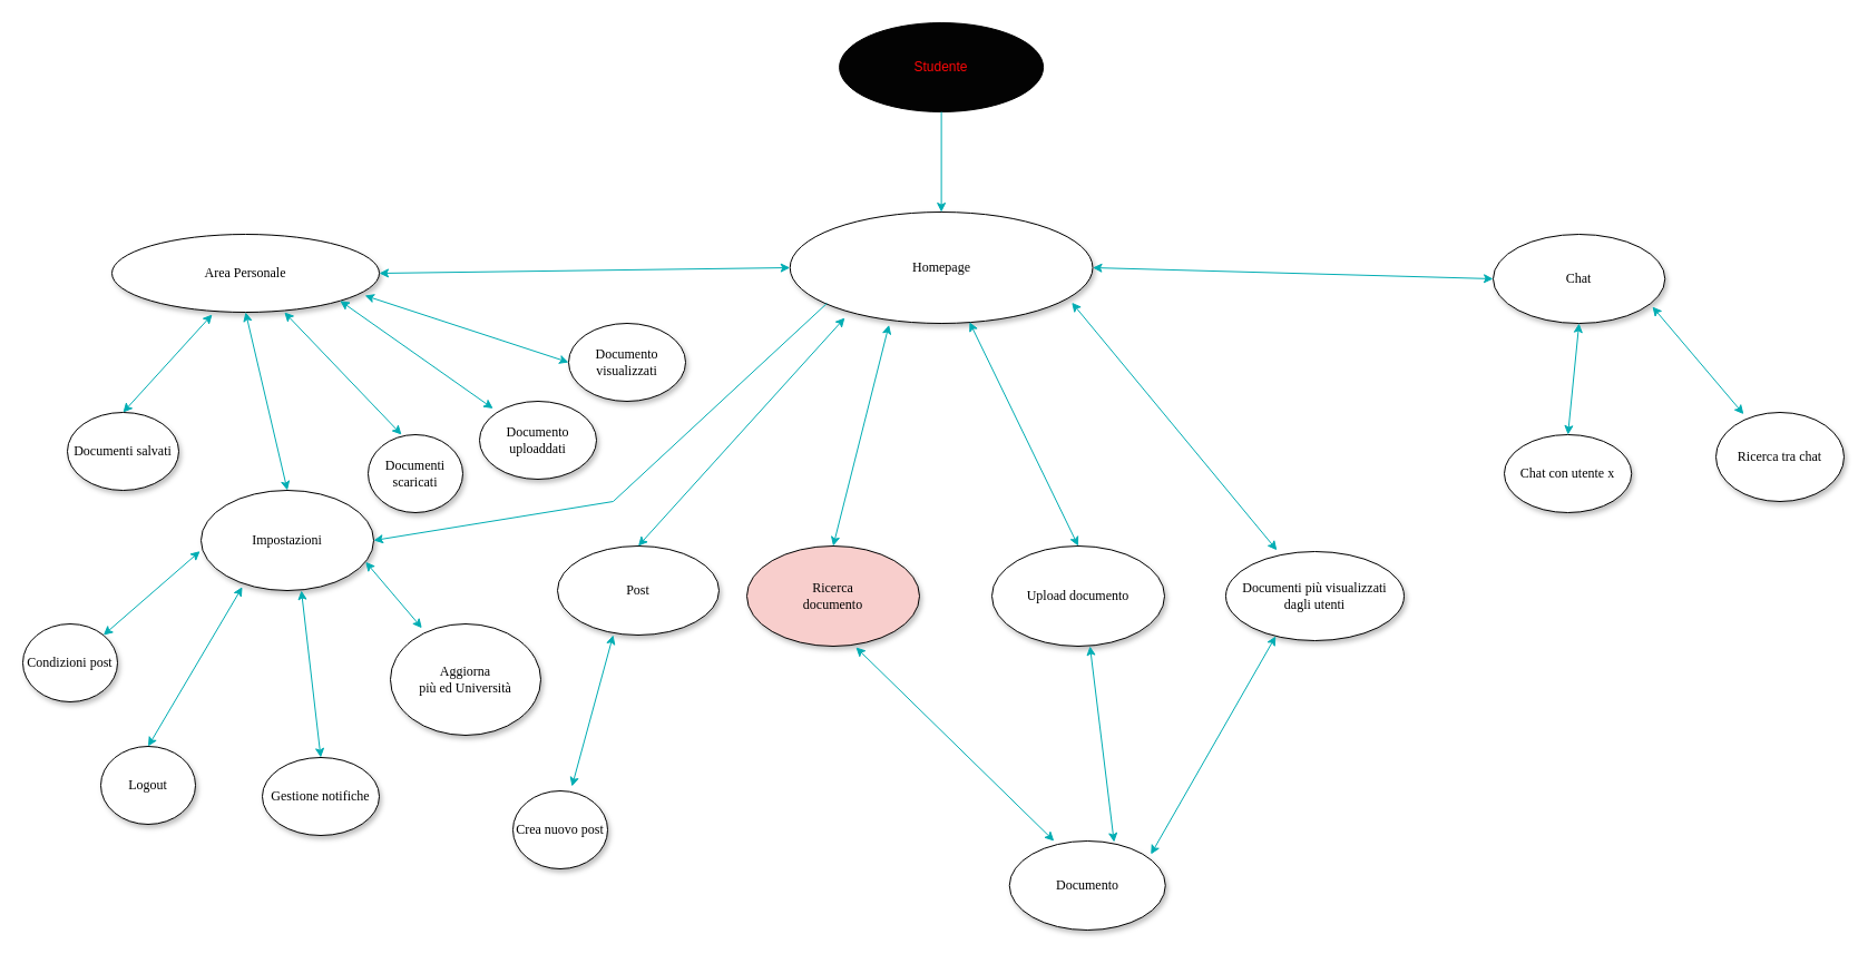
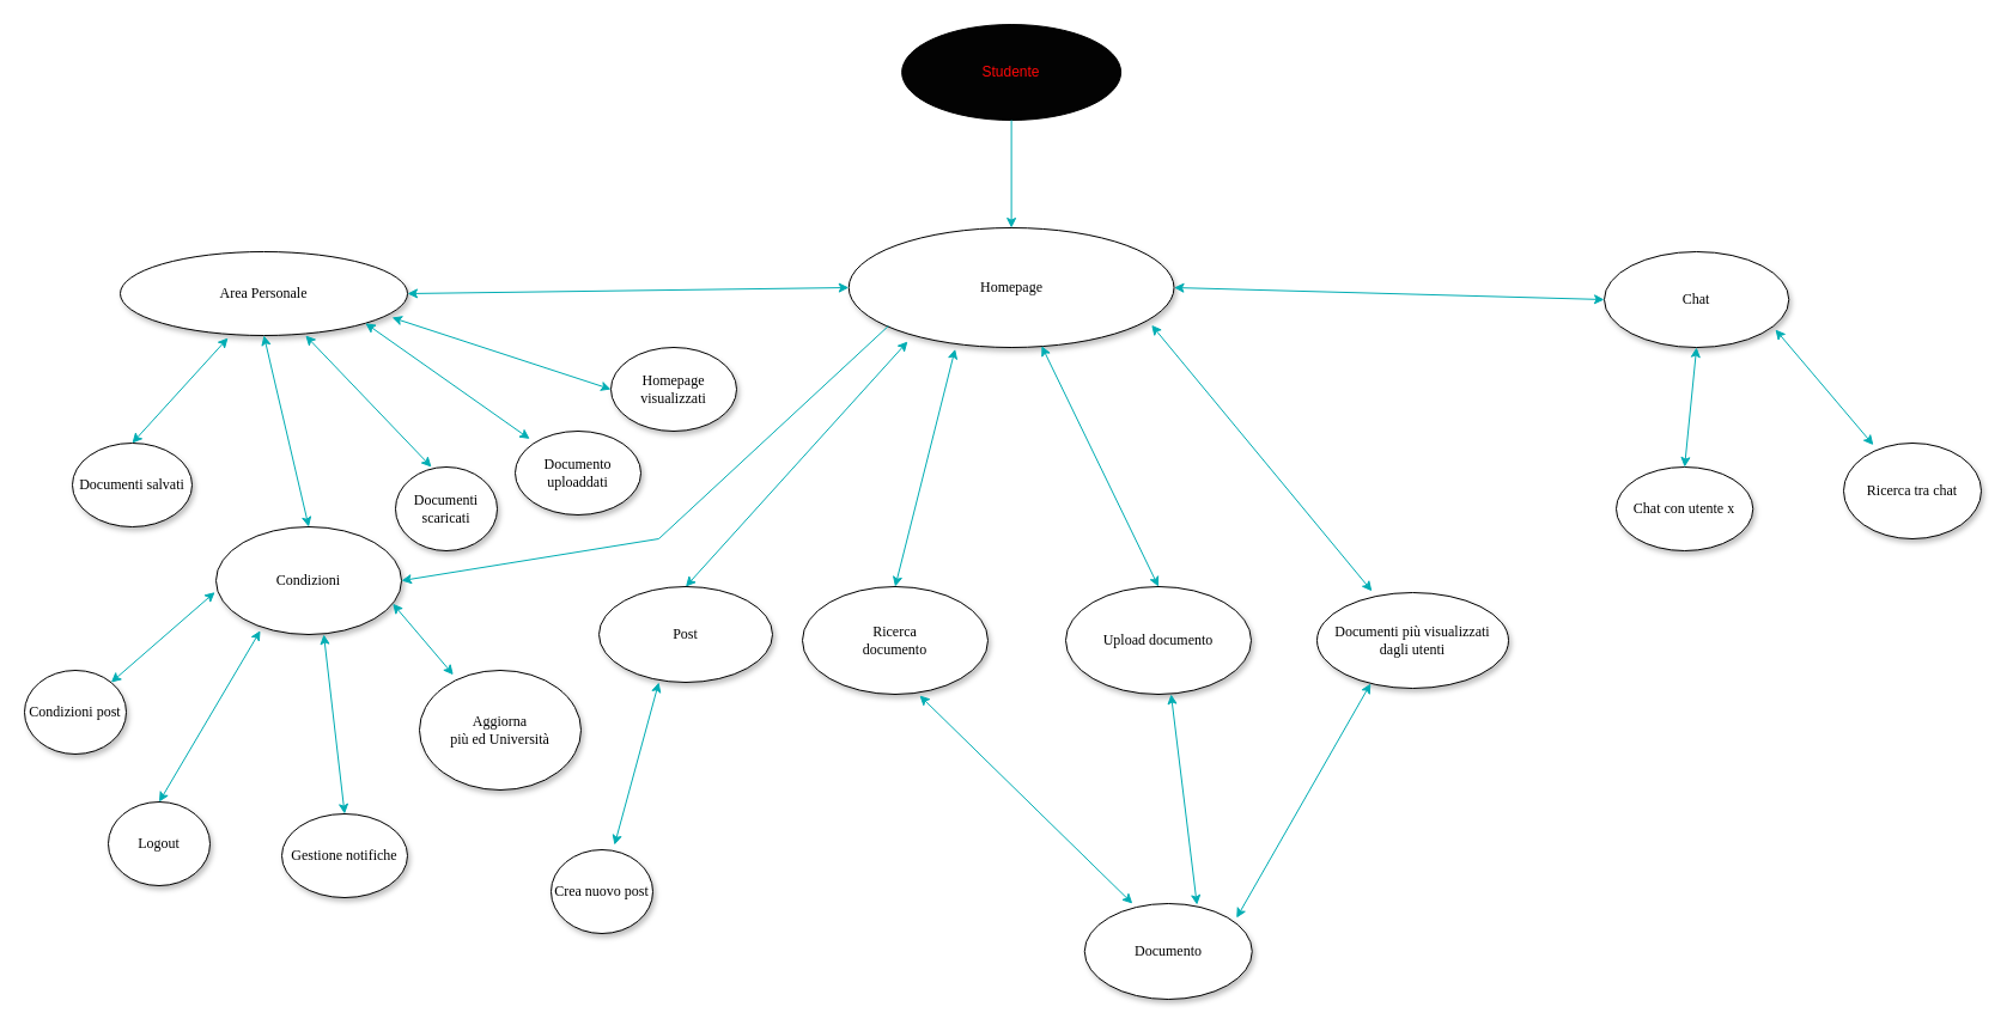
  <mxCell id="0" />
  <mxCell id="1" parent="0" />
  <mxCell id="2" value="Homepage" style="ellipse;whiteSpace=wrap;html=1;rounded=0;shadow=1;comic=0;labelBackgroundColor=none;strokeWidth=1;fontFamily=Verdana;fontSize=12;align=center;" vertex="1" parent="1"><mxGeometry x="708.74" y="190" width="271.75" height="100" as="geometry" /></mxCell>
  <mxCell id="3" value="Post" style="ellipse;whiteSpace=wrap;html=1;rounded=0;shadow=1;comic=0;labelBackgroundColor=none;strokeWidth=1;fontFamily=Verdana;fontSize=12;align=center;" vertex="1" parent="1"><mxGeometry x="500" y="490" width="145" height="80" as="geometry" /></mxCell>
  <mxCell id="4" value="Area Personale" style="ellipse;whiteSpace=wrap;html=1;rounded=0;shadow=1;comic=0;labelBackgroundColor=none;strokeWidth=1;fontFamily=Verdana;fontSize=12;align=center;" vertex="1" parent="1"><mxGeometry x="100" y="210" width="240" height="70" as="geometry" /></mxCell>
  <mxCell id="5" value="Studente" style="ellipse;whiteSpace=wrap;html=1;gradientColor=none;fillColor=#030303;fontColor=#FF0808;" vertex="1" parent="1"><mxGeometry x="753.12" y="20" width="183" height="80" as="geometry" /></mxCell>
  <mxCell id="6" value="" style="endArrow=classic;startArrow=classic;html=1;rounded=0;shadow=0;strokeColor=#00ADB3;sourcePerimeterSpacing=5;targetPerimeterSpacing=5;jumpStyle=gap;exitX=1;exitY=0.5;exitDx=0;exitDy=0;entryX=0;entryY=0.5;entryDx=0;entryDy=0;" edge="1" parent="1" source="4" target="2"><mxGeometry width="50" height="50" relative="1" as="geometry"><mxPoint x="572.5" y="275" as="sourcePoint" /><mxPoint x="877.5" y="470" as="targetPoint" /></mxGeometry></mxCell>
  <mxCell id="7" value="" style="endArrow=classic;startArrow=classic;html=1;rounded=0;shadow=0;strokeColor=#00ADB3;sourcePerimeterSpacing=5;targetPerimeterSpacing=5;jumpStyle=gap;exitX=0.5;exitY=0;exitDx=0;exitDy=0;entryX=0.181;entryY=0.95;entryDx=0;entryDy=0;entryPerimeter=0;" edge="1" parent="1" source="3" target="2"><mxGeometry width="50" height="50" relative="1" as="geometry"><mxPoint x="512.5" y="355" as="sourcePoint" /><mxPoint x="797.5" y="330" as="targetPoint" /></mxGeometry></mxCell>
- <mxCell id="8" value="&lt;div&gt;Ricerca&lt;/div&gt;&lt;div&gt;documento&lt;br&gt;&lt;/div&gt;" style="ellipse;whiteSpace=wrap;html=1;rounded=0;shadow=1;comic=0;labelBackgroundColor=none;strokeWidth=1;fontFamily=Verdana;fontSize=12;align=center;fillColor=#f8cecc;" vertex="1" parent="1"><mxGeometry x="670" y="490" width="155" height="90" as="geometry" /></mxCell>
+ <mxCell id="8" value="&lt;div&gt;Ricerca&lt;/div&gt;&lt;div&gt;documento&lt;br&gt;&lt;/div&gt;" style="ellipse;whiteSpace=wrap;html=1;rounded=0;shadow=1;comic=0;labelBackgroundColor=none;strokeWidth=1;fontFamily=Verdana;fontSize=12;align=center;" vertex="1" parent="1"><mxGeometry x="670" y="490" width="155" height="90" as="geometry" /></mxCell>
  <mxCell id="9" value="" style="endArrow=classic;startArrow=classic;html=1;rounded=0;shadow=0;strokeColor=#00ADB3;sourcePerimeterSpacing=5;targetPerimeterSpacing=5;jumpStyle=gap;exitX=0.5;exitY=0;exitDx=0;exitDy=0;entryX=0.327;entryY=1.013;entryDx=0;entryDy=0;entryPerimeter=0;" edge="1" parent="1" source="8" target="2"><mxGeometry width="50" height="50" relative="1" as="geometry"><mxPoint x="760" y="430" as="sourcePoint" /><mxPoint x="813.49" y="343" as="targetPoint" /></mxGeometry></mxCell>
  <mxCell id="10" value="Logout" style="ellipse;whiteSpace=wrap;html=1;rounded=0;shadow=1;comic=0;labelBackgroundColor=none;strokeWidth=1;fontFamily=Verdana;fontSize=12;align=center;" vertex="1" parent="1"><mxGeometry x="90" y="670" width="85" height="70" as="geometry" /></mxCell>
  <mxCell id="11" value="" style="endArrow=classic;html=1;rounded=0;shadow=0;strokeColor=#00ADB3;fontColor=#FF0808;sourcePerimeterSpacing=5;targetPerimeterSpacing=5;jumpStyle=gap;entryX=0.5;entryY=0;entryDx=0;entryDy=0;exitX=0.5;exitY=1;exitDx=0;exitDy=0;" edge="1" parent="1" source="5" target="2"><mxGeometry width="50" height="50" relative="1" as="geometry"><mxPoint x="744.5" y="230" as="sourcePoint" /><mxPoint x="814.5" y="200" as="targetPoint" /></mxGeometry></mxCell>
  <mxCell id="12" value="" style="endArrow=classic;startArrow=classic;html=1;rounded=0;shadow=0;strokeColor=#00ADB3;sourcePerimeterSpacing=5;targetPerimeterSpacing=5;jumpStyle=gap;exitX=0.239;exitY=0.964;exitDx=0;exitDy=0;entryX=0.5;entryY=0;entryDx=0;entryDy=0;exitPerimeter=0;" edge="1" parent="1" source="13" target="10"><mxGeometry width="50" height="50" relative="1" as="geometry"><mxPoint x="282.18" y="460" as="sourcePoint" /><mxPoint x="7.18" y="570" as="targetPoint" /></mxGeometry></mxCell>
- <mxCell id="13" value="Impostazioni" style="ellipse;whiteSpace=wrap;html=1;rounded=0;shadow=1;comic=0;labelBackgroundColor=none;strokeWidth=1;fontFamily=Verdana;fontSize=12;align=center;" vertex="1" parent="1"><mxGeometry x="180" y="440" width="155" height="90" as="geometry" /></mxCell>
+ <mxCell id="13" value="Condizioni" style="ellipse;whiteSpace=wrap;html=1;rounded=0;shadow=1;comic=0;labelBackgroundColor=none;strokeWidth=1;fontFamily=Verdana;fontSize=12;align=center;" vertex="1" parent="1"><mxGeometry x="180" y="440" width="155" height="90" as="geometry" /></mxCell>
  <mxCell id="14" value="" style="endArrow=classic;startArrow=classic;html=1;rounded=0;shadow=0;strokeColor=#00ADB3;sourcePerimeterSpacing=5;targetPerimeterSpacing=5;jumpStyle=gap;entryX=0.5;entryY=0;entryDx=0;entryDy=0;exitX=0.5;exitY=1;exitDx=0;exitDy=0;" edge="1" parent="1" source="4" target="13"><mxGeometry width="50" height="50" relative="1" as="geometry"><mxPoint x="508.64" y="301.65" as="sourcePoint" /><mxPoint x="230" y="500" as="targetPoint" /></mxGeometry></mxCell>
  <mxCell id="15" value="Chat" style="ellipse;whiteSpace=wrap;html=1;rounded=0;shadow=1;comic=0;labelBackgroundColor=none;strokeWidth=1;fontFamily=Verdana;fontSize=12;align=center;" vertex="1" parent="1"><mxGeometry x="1340" y="210" width="154.25" height="80" as="geometry" /></mxCell>
  <mxCell id="16" value="Crea nuovo post" style="ellipse;whiteSpace=wrap;html=1;rounded=0;shadow=1;comic=0;labelBackgroundColor=none;strokeWidth=1;fontFamily=Verdana;fontSize=12;align=center;" vertex="1" parent="1"><mxGeometry x="460" y="710" width="85" height="70" as="geometry" /></mxCell>
  <mxCell id="17" value="Condizioni post" style="ellipse;whiteSpace=wrap;html=1;rounded=0;shadow=1;comic=0;labelBackgroundColor=none;strokeWidth=1;fontFamily=Verdana;fontSize=12;align=center;" vertex="1" parent="1"><mxGeometry y="560" width="85" height="70" as="geometry" x="20" /></mxCell>
  <mxCell id="18" value="" style="endArrow=classic;startArrow=classic;html=1;rounded=0;shadow=0;strokeColor=#00ADB3;sourcePerimeterSpacing=5;targetPerimeterSpacing=5;jumpStyle=gap;exitX=-0.006;exitY=0.607;exitDx=0;exitDy=0;exitPerimeter=0;entryX=1;entryY=0;entryDx=0;entryDy=0;" edge="1" parent="1" source="13" target="17"><mxGeometry width="50" height="50" relative="1" as="geometry"><mxPoint x="206.63" y="455.85" as="sourcePoint" /><mxPoint x="79.995" y="632.52" as="targetPoint" /></mxGeometry></mxCell>
  <mxCell id="19" value="Documenti salvati" style="ellipse;whiteSpace=wrap;html=1;rounded=0;shadow=1;comic=0;labelBackgroundColor=none;strokeWidth=1;fontFamily=Verdana;fontSize=12;align=center;" vertex="1" parent="1"><mxGeometry x="60" y="370" width="100" height="70" as="geometry" /></mxCell>
  <mxCell id="20" value="" style="endArrow=classic;startArrow=classic;html=1;rounded=0;shadow=0;strokeColor=#00ADB3;sourcePerimeterSpacing=5;targetPerimeterSpacing=5;jumpStyle=gap;entryX=0.5;entryY=0;entryDx=0;entryDy=0;exitX=0.375;exitY=1.029;exitDx=0;exitDy=0;exitPerimeter=0;" edge="1" parent="1" source="4" target="19"><mxGeometry width="50" height="50" relative="1" as="geometry"><mxPoint x="227.514" y="280.148" as="sourcePoint" /><mxPoint x="137.552" y="330.251" as="targetPoint" /></mxGeometry></mxCell>
  <mxCell id="21" value="" style="endArrow=classic;startArrow=classic;html=1;rounded=0;shadow=0;strokeColor=#00ADB3;sourcePerimeterSpacing=5;targetPerimeterSpacing=5;jumpStyle=gap;entryX=0.345;entryY=1;entryDx=0;entryDy=0;entryPerimeter=0;" edge="1" parent="1" source="16" target="3"><mxGeometry width="50" height="50" relative="1" as="geometry"><mxPoint x="611.17" y="630.84" as="sourcePoint" /><mxPoint x="670" y="580" as="targetPoint" /></mxGeometry></mxCell>
  <mxCell id="22" value="" style="endArrow=classic;startArrow=classic;html=1;rounded=0;shadow=0;strokeColor=#00ADB3;sourcePerimeterSpacing=5;targetPerimeterSpacing=5;jumpStyle=gap;entryX=1;entryY=0.5;entryDx=0;entryDy=0;exitX=0;exitY=0.5;exitDx=0;exitDy=0;" edge="1" parent="1" source="15" target="2"><mxGeometry width="50" height="50" relative="1" as="geometry"><mxPoint x="1040" y="250" as="sourcePoint" /><mxPoint x="908.998" y="278.368" as="targetPoint" /></mxGeometry></mxCell>
  <mxCell id="23" value="Ricerca tra chat" style="ellipse;whiteSpace=wrap;html=1;rounded=0;shadow=1;comic=0;labelBackgroundColor=none;strokeWidth=1;fontFamily=Verdana;fontSize=12;align=center;" vertex="1" parent="1"><mxGeometry x="1540" y="370" width="115" height="80" as="geometry" /></mxCell>
  <mxCell id="24" value="" style="endArrow=classic;startArrow=classic;html=1;rounded=0;shadow=0;strokeColor=#00ADB3;sourcePerimeterSpacing=5;targetPerimeterSpacing=5;jumpStyle=gap;entryX=0.927;entryY=0.813;entryDx=0;entryDy=0;entryPerimeter=0;" edge="1" parent="1" source="23" target="15"><mxGeometry width="50" height="50" relative="1" as="geometry"><mxPoint x="1110" y="270" as="sourcePoint" /><mxPoint x="931.75" y="250" as="targetPoint" /></mxGeometry></mxCell>
  <mxCell id="25" value="Gestione notifiche" style="ellipse;whiteSpace=wrap;html=1;rounded=0;shadow=1;comic=0;labelBackgroundColor=none;strokeWidth=1;fontFamily=Verdana;fontSize=12;align=center;" vertex="1" parent="1"><mxGeometry x="235" y="680" width="105" height="70" as="geometry" /></mxCell>
  <mxCell id="26" value="" style="endArrow=classic;startArrow=classic;html=1;rounded=0;shadow=0;strokeColor=#00ADB3;sourcePerimeterSpacing=5;targetPerimeterSpacing=5;jumpStyle=gap;exitX=0.581;exitY=1;exitDx=0;exitDy=0;entryX=0.5;entryY=0;entryDx=0;entryDy=0;exitPerimeter=0;" edge="1" parent="1" source="13" target="25"><mxGeometry width="50" height="50" relative="1" as="geometry"><mxPoint x="197.495" y="637.48" as="sourcePoint" /><mxPoint x="159.68" y="710" as="targetPoint" /></mxGeometry></mxCell>
  <mxCell id="27" value="Documenti scaricati" style="ellipse;whiteSpace=wrap;html=1;rounded=0;shadow=1;comic=0;labelBackgroundColor=none;strokeWidth=1;fontFamily=Verdana;fontSize=12;align=center;" vertex="1" parent="1"><mxGeometry x="330" y="390" width="85" height="70" as="geometry" /></mxCell>
  <mxCell id="28" value="" style="endArrow=classic;startArrow=classic;html=1;rounded=0;shadow=0;strokeColor=#00ADB3;sourcePerimeterSpacing=5;targetPerimeterSpacing=5;jumpStyle=gap;entryX=0.353;entryY=0;entryDx=0;entryDy=0;exitX=0.645;exitY=1;exitDx=0;exitDy=0;exitPerimeter=0;entryPerimeter=0;" edge="1" parent="1" source="4" target="27"><mxGeometry width="50" height="50" relative="1" as="geometry"><mxPoint x="272.5" y="280" as="sourcePoint" /><mxPoint x="257.5" y="350" as="targetPoint" /></mxGeometry></mxCell>
  <mxCell id="29" value="Chat con utente x" style="ellipse;whiteSpace=wrap;html=1;rounded=0;shadow=1;comic=0;labelBackgroundColor=none;strokeWidth=1;fontFamily=Verdana;fontSize=12;align=center;" vertex="1" parent="1"><mxGeometry x="1350" y="390" width="114.25" height="70" as="geometry" /></mxCell>
  <mxCell id="30" value="" style="endArrow=classic;startArrow=classic;html=1;rounded=0;shadow=0;strokeColor=#00ADB3;sourcePerimeterSpacing=5;targetPerimeterSpacing=5;jumpStyle=gap;entryX=0.5;entryY=1;entryDx=0;entryDy=0;exitX=0.5;exitY=0;exitDx=0;exitDy=0;" edge="1" parent="1" source="29" target="15"><mxGeometry width="50" height="50" relative="1" as="geometry"><mxPoint x="1356.578" y="358.828" as="sourcePoint" /><mxPoint x="1275.379" y="300" as="targetPoint" /></mxGeometry></mxCell>
  <mxCell id="31" value="&lt;div&gt;Documenti più visualizzati&lt;/div&gt;&lt;div&gt;dagli utenti&lt;br&gt;&lt;/div&gt;" style="ellipse;whiteSpace=wrap;html=1;rounded=0;shadow=1;comic=0;labelBackgroundColor=none;strokeWidth=1;fontFamily=Verdana;fontSize=12;align=center;" vertex="1" parent="1"><mxGeometry x="1100" y="495" width="160" height="80" as="geometry" /></mxCell>
  <mxCell id="32" value="" style="endArrow=classic;startArrow=classic;html=1;rounded=0;shadow=0;strokeColor=#00ADB3;sourcePerimeterSpacing=5;targetPerimeterSpacing=5;jumpStyle=gap;entryX=0.931;entryY=0.813;entryDx=0;entryDy=0;entryPerimeter=0;" edge="1" parent="1" source="31" target="2"><mxGeometry width="50" height="50" relative="1" as="geometry"><mxPoint x="961.507" y="421.716" as="sourcePoint" /><mxPoint x="898.741" y="285.04" as="targetPoint" /></mxGeometry></mxCell>
  <mxCell id="33" value="Upload documento" style="ellipse;whiteSpace=wrap;html=1;rounded=0;shadow=1;comic=0;labelBackgroundColor=none;strokeWidth=1;fontFamily=Verdana;fontSize=12;align=center;" vertex="1" parent="1"><mxGeometry x="890" y="490" width="155" height="90" as="geometry" /></mxCell>
  <mxCell id="34" value="" style="endArrow=classic;startArrow=classic;html=1;rounded=0;shadow=0;strokeColor=#00ADB3;sourcePerimeterSpacing=5;targetPerimeterSpacing=5;jumpStyle=gap;exitX=0.5;exitY=0;exitDx=0;exitDy=0;entryX=0.593;entryY=0.988;entryDx=0;entryDy=0;entryPerimeter=0;" edge="1" parent="1" source="33" target="2"><mxGeometry width="50" height="50" relative="1" as="geometry"><mxPoint x="757.5" y="500" as="sourcePoint" /><mxPoint x="827.94" y="291.04" as="targetPoint" /></mxGeometry></mxCell>
  <mxCell id="35" value="Aggiorna&lt;br&gt;più ed Università" style="ellipse;whiteSpace=wrap;html=1;rounded=0;shadow=1;comic=0;labelBackgroundColor=none;strokeWidth=1;fontFamily=Verdana;fontSize=12;align=center;" vertex="1" parent="1"><mxGeometry x="350" y="560" width="135" height="100" as="geometry" /></mxCell>
  <mxCell id="36" value="" style="endArrow=classic;startArrow=classic;html=1;rounded=0;shadow=0;strokeColor=#00ADB3;sourcePerimeterSpacing=5;targetPerimeterSpacing=5;jumpStyle=gap;exitX=0.953;exitY=0.714;exitDx=0;exitDy=0;exitPerimeter=0;" edge="1" parent="1" source="13" target="35"><mxGeometry width="50" height="50" relative="1" as="geometry"><mxPoint x="261.965" y="591.68" as="sourcePoint" /><mxPoint x="300.345" y="692.52" as="targetPoint" /></mxGeometry></mxCell>
  <mxCell id="37" value="" style="endArrow=classic;startArrow=classic;html=1;rounded=0;shadow=0;strokeColor=#00ADB3;sourcePerimeterSpacing=5;targetPerimeterSpacing=5;jumpStyle=gap;exitX=0.286;exitY=0;exitDx=0;exitDy=0;entryX=0.632;entryY=1.011;entryDx=0;entryDy=0;exitPerimeter=0;entryPerimeter=0;" edge="1" parent="1" target="8"><mxGeometry width="50" height="50" relative="1" as="geometry"><mxPoint x="945.79" y="755" as="sourcePoint" /><mxPoint x="840" y="645" as="targetPoint" /></mxGeometry></mxCell>
  <mxCell id="38" value="" style="endArrow=classic;startArrow=classic;html=1;rounded=0;shadow=0;strokeColor=#00ADB3;sourcePerimeterSpacing=5;targetPerimeterSpacing=5;jumpStyle=gap;exitX=0.907;exitY=0.15;exitDx=0;exitDy=0;entryX=0.28;entryY=0.95;entryDx=0;entryDy=0;exitPerimeter=0;entryPerimeter=0;" edge="1" parent="1" target="31"><mxGeometry width="50" height="50" relative="1" as="geometry"><mxPoint x="1032.73" y="767" as="sourcePoint" /><mxPoint x="1240.75" y="640" as="targetPoint" /></mxGeometry></mxCell>
  <mxCell id="39" value="Documento" style="ellipse;whiteSpace=wrap;html=1;rounded=0;shadow=1;comic=0;labelBackgroundColor=none;strokeWidth=1;fontFamily=Verdana;fontSize=12;align=center;" vertex="1" parent="1"><mxGeometry x="905.75" y="755" width="140" height="80" as="geometry" /></mxCell>
  <mxCell id="40" value="" style="endArrow=classic;startArrow=classic;html=1;rounded=0;shadow=0;strokeColor=#00ADB3;sourcePerimeterSpacing=5;targetPerimeterSpacing=5;jumpStyle=gap;exitX=0.671;exitY=0.013;exitDx=0;exitDy=0;exitPerimeter=0;entryX=0.568;entryY=1;entryDx=0;entryDy=0;entryPerimeter=0;" edge="1" parent="1" target="33"><mxGeometry width="50" height="50" relative="1" as="geometry"><mxPoint x="999.69" y="756.04" as="sourcePoint" /><mxPoint x="1039.958" y="643.991" as="targetPoint" /></mxGeometry></mxCell>
  <mxCell id="41" value="Documento uploaddati" style="ellipse;whiteSpace=wrap;html=1;rounded=0;shadow=1;comic=0;labelBackgroundColor=none;strokeWidth=1;fontFamily=Verdana;fontSize=12;align=center;" vertex="1" parent="1"><mxGeometry x="430" y="360" width="105" height="70" as="geometry" /></mxCell>
  <mxCell id="42" value="" style="endArrow=classic;startArrow=classic;html=1;rounded=0;shadow=0;strokeColor=#00ADB3;sourcePerimeterSpacing=5;targetPerimeterSpacing=5;jumpStyle=gap;exitX=1;exitY=1;exitDx=0;exitDy=0;" edge="1" parent="1" source="4" target="41"><mxGeometry width="50" height="50" relative="1" as="geometry"><mxPoint x="264.8" y="290" as="sourcePoint" /><mxPoint x="390.005" y="390" as="targetPoint" /></mxGeometry></mxCell>
- <mxCell id="43" value="Documento visualizzati" style="ellipse;whiteSpace=wrap;html=1;rounded=0;shadow=1;comic=0;labelBackgroundColor=none;strokeWidth=1;fontFamily=Verdana;fontSize=12;align=center;" vertex="1" parent="1"><mxGeometry x="510" y="290" width="105" height="70" as="geometry" /></mxCell>
+ <mxCell id="43" value="Homepage visualizzati" style="ellipse;whiteSpace=wrap;html=1;rounded=0;shadow=1;comic=0;labelBackgroundColor=none;strokeWidth=1;fontFamily=Verdana;fontSize=12;align=center;" vertex="1" parent="1"><mxGeometry x="510" y="290" width="105" height="70" as="geometry" /></mxCell>
  <mxCell id="44" value="" style="endArrow=classic;startArrow=classic;html=1;rounded=0;shadow=0;strokeColor=#00ADB3;sourcePerimeterSpacing=5;targetPerimeterSpacing=5;jumpStyle=gap;exitX=0.946;exitY=0.786;exitDx=0;exitDy=0;exitPerimeter=0;entryX=0;entryY=0.5;entryDx=0;entryDy=0;" edge="1" parent="1" source="4" target="43"><mxGeometry width="50" height="50" relative="1" as="geometry"><mxPoint x="314.853" y="279.749" as="sourcePoint" /><mxPoint x="452.149" y="376.503" as="targetPoint" /></mxGeometry></mxCell>
  <mxCell id="45" value="" style="endArrow=none;startArrow=classic;html=1;rounded=0;shadow=0;strokeColor=#00ADB3;sourcePerimeterSpacing=5;targetPerimeterSpacing=5;jumpStyle=gap;exitX=1;exitY=0.5;exitDx=0;exitDy=0;entryX=0.122;entryY=0.82;entryDx=0;entryDy=0;entryPerimeter=0;" edge="1" parent="1" source="13" target="2"><mxGeometry width="50" height="50" relative="1" as="geometry"><mxPoint x="582.5" y="500" as="sourcePoint" /><mxPoint x="767.927" y="295" as="targetPoint" /><Array as="points"><mxPoint x="550" y="450" /></Array></mxGeometry></mxCell>
